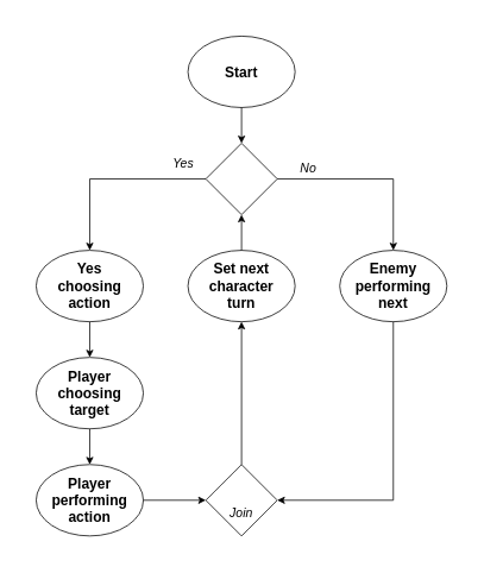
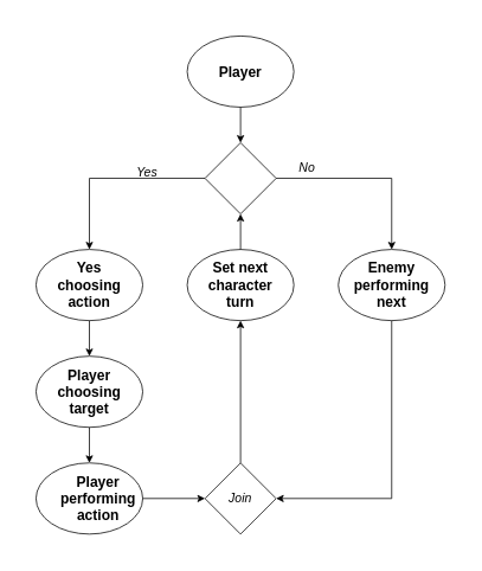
  <mxCell id="0" />
  <mxCell id="1" parent="0" />
  <mxCell id="2" value="" style="rounded=0;whiteSpace=wrap;html=1;strokeColor=none;" vertex="1" parent="1"><mxGeometry width="500" height="600" as="geometry" x="20" y="20" /></mxCell>
  <mxCell id="3" value="" style="ellipse;whiteSpace=wrap;html=1;" vertex="1" parent="1"><mxGeometry x="210" y="40" width="120" height="80" as="geometry" /></mxCell>
- <mxCell id="4" value="&lt;font style=&quot;font-size: 16px;&quot;&gt;&lt;b&gt;Start&lt;br&gt;&lt;/b&gt;&lt;/font&gt;" style="text;html=1;align=center;verticalAlign=middle;whiteSpace=wrap;rounded=0;" vertex="1" parent="1"><mxGeometry x="225" y="52.5" width="90" height="55" as="geometry" /></mxCell>
+ <mxCell id="4" value="&lt;font style=&quot;font-size: 16px;&quot;&gt;&lt;b&gt;Player&lt;br&gt;&lt;/b&gt;&lt;/font&gt;" style="text;html=1;align=center;verticalAlign=middle;whiteSpace=wrap;rounded=0;" vertex="1" parent="1"><mxGeometry x="225" y="52.5" width="90" height="55" as="geometry" /></mxCell>
  <mxCell id="5" value="" style="rhombus;whiteSpace=wrap;html=1;" vertex="1" parent="1"><mxGeometry x="230" y="160" width="80" height="80" as="geometry" /></mxCell>
  <mxCell id="6" value="" style="endArrow=classic;html=1;rounded=0;exitX=0.5;exitY=1;exitDx=0;exitDy=0;entryX=0.5;entryY=0;entryDx=0;entryDy=0;" edge="1" parent="1" source="3" target="5"><mxGeometry width="50" height="50" relative="1" as="geometry"><mxPoint x="200" y="370" as="sourcePoint" /><mxPoint x="250" y="320" as="targetPoint" /></mxGeometry></mxCell>
  <mxCell id="7" value="" style="ellipse;whiteSpace=wrap;html=1;" vertex="1" parent="1"><mxGeometry x="40" y="280" width="120" height="80" as="geometry" /></mxCell>
  <mxCell id="8" value="&lt;font style=&quot;font-size: 16px;&quot;&gt;&lt;b&gt;Yes choosing action&lt;br&gt;&lt;/b&gt;&lt;/font&gt;" style="text;html=1;align=center;verticalAlign=middle;whiteSpace=wrap;rounded=0;" vertex="1" parent="1"><mxGeometry x="55" y="292.5" width="90" height="55" as="geometry" /></mxCell>
  <mxCell id="9" value="" style="ellipse;whiteSpace=wrap;html=1;" vertex="1" parent="1"><mxGeometry x="40" y="400" width="120" height="80" as="geometry" /></mxCell>
  <mxCell id="10" value="&lt;font style=&quot;font-size: 16px;&quot;&gt;&lt;b&gt;Player choosing target&lt;br&gt;&lt;/b&gt;&lt;/font&gt;" style="text;html=1;align=center;verticalAlign=middle;whiteSpace=wrap;rounded=0;" vertex="1" parent="1"><mxGeometry x="55" y="412.5" width="90" height="55" as="geometry" /></mxCell>
  <mxCell id="11" value="" style="ellipse;whiteSpace=wrap;html=1;" vertex="1" parent="1"><mxGeometry x="40" y="520" width="120" height="80" as="geometry" /></mxCell>
- <mxCell id="12" value="&lt;font style=&quot;font-size: 16px;&quot;&gt;&lt;b&gt;Player performing action&lt;br&gt;&lt;/b&gt;&lt;/font&gt;" style="text;html=1;align=center;verticalAlign=middle;whiteSpace=wrap;rounded=0;" vertex="1" parent="1"><mxGeometry x="55" y="532.5" width="90" height="55" as="geometry" /></mxCell>
+ <mxCell id="12" value="&lt;font style=&quot;font-size: 16px;&quot;&gt;&lt;b&gt;Player performing action&lt;br&gt;&lt;/b&gt;&lt;/font&gt;" style="text;html=1;align=center;verticalAlign=middle;whiteSpace=wrap;rounded=0;" vertex="1" parent="1"><mxGeometry x="65" y="532.5" width="90" height="55" as="geometry" /></mxCell>
  <mxCell id="13" value="" style="endArrow=classic;html=1;rounded=0;exitX=0.5;exitY=1;exitDx=0;exitDy=0;entryX=0.5;entryY=0;entryDx=0;entryDy=0;" edge="1" parent="1" source="7" target="9"><mxGeometry width="50" height="50" relative="1" as="geometry"><mxPoint x="-120" y="310" as="sourcePoint" /><mxPoint x="-70" y="260" as="targetPoint" /></mxGeometry></mxCell>
  <mxCell id="14" value="" style="endArrow=classic;html=1;rounded=0;exitX=0.5;exitY=1;exitDx=0;exitDy=0;entryX=0.5;entryY=0;entryDx=0;entryDy=0;" edge="1" parent="1" source="9" target="11"><mxGeometry width="50" height="50" relative="1" as="geometry"><mxPoint x="-150" y="500" as="sourcePoint" /><mxPoint x="-100" y="450" as="targetPoint" /></mxGeometry></mxCell>
  <mxCell id="15" value="" style="ellipse;whiteSpace=wrap;html=1;" vertex="1" parent="1"><mxGeometry x="380" y="280" width="120" height="80" as="geometry" /></mxCell>
  <mxCell id="16" value="&lt;font style=&quot;font-size: 16px;&quot;&gt;&lt;b&gt;Enemy performing next&lt;br&gt;&lt;/b&gt;&lt;/font&gt;" style="text;html=1;align=center;verticalAlign=middle;whiteSpace=wrap;rounded=0;" vertex="1" parent="1"><mxGeometry x="395" y="292.5" width="90" height="55" as="geometry" /></mxCell>
  <mxCell id="17" value="" style="endArrow=classic;html=1;rounded=0;exitX=0;exitY=0.5;exitDx=0;exitDy=0;entryX=0.5;entryY=0;entryDx=0;entryDy=0;" edge="1" parent="1" source="5" target="7"><mxGeometry width="50" height="50" relative="1" as="geometry"><mxPoint x="50" y="230" as="sourcePoint" /><mxPoint x="100" y="180" as="targetPoint" /><Array as="points"><mxPoint x="100" y="200" /></Array></mxGeometry></mxCell>
  <mxCell id="18" value="" style="endArrow=classic;html=1;rounded=0;exitX=1;exitY=0.5;exitDx=0;exitDy=0;entryX=0.5;entryY=0;entryDx=0;entryDy=0;" edge="1" parent="1" source="5" target="15"><mxGeometry width="50" height="50" relative="1" as="geometry"><mxPoint x="390" y="240" as="sourcePoint" /><mxPoint x="440" y="190" as="targetPoint" /><Array as="points"><mxPoint x="440" y="200" /></Array></mxGeometry></mxCell>
- <mxCell id="19" value="&lt;font size=&quot;1&quot;&gt;&lt;i style=&quot;font-size: 14px;&quot;&gt;Yes&lt;/i&gt;&lt;/font&gt;" style="text;html=1;align=center;verticalAlign=middle;whiteSpace=wrap;rounded=0;" vertex="1" parent="1"><mxGeometry x="185" y="170" width="40" height="25" as="geometry" /></mxCell>
+ <mxCell id="19" value="&lt;font size=&quot;1&quot;&gt;&lt;i style=&quot;font-size: 14px;&quot;&gt;Yes&lt;/i&gt;&lt;/font&gt;" style="text;html=1;align=center;verticalAlign=middle;whiteSpace=wrap;rounded=0;" vertex="1" parent="1"><mxGeometry x="145" y="180" width="40" height="25" as="geometry" /></mxCell>
  <mxCell id="20" value="&lt;font size=&quot;1&quot;&gt;&lt;i style=&quot;font-size: 14px;&quot;&gt;No&lt;/i&gt;&lt;/font&gt;" style="text;html=1;align=center;verticalAlign=middle;whiteSpace=wrap;rounded=0;" vertex="1" parent="1"><mxGeometry x="325" y="175" width="40" height="25" as="geometry" /></mxCell>
  <mxCell id="21" value="" style="ellipse;whiteSpace=wrap;html=1;" vertex="1" parent="1"><mxGeometry x="210" y="280" width="120" height="80" as="geometry" /></mxCell>
  <mxCell id="22" value="&lt;font style=&quot;font-size: 16px;&quot;&gt;&lt;b&gt;Set next character turn&lt;br&gt;&lt;/b&gt;&lt;/font&gt;" style="text;html=1;align=center;verticalAlign=middle;whiteSpace=wrap;rounded=0;" vertex="1" parent="1"><mxGeometry x="225" y="292.5" width="90" height="55" as="geometry" /></mxCell>
  <mxCell id="23" value="" style="endArrow=classic;html=1;rounded=0;exitX=0.5;exitY=0;exitDx=0;exitDy=0;entryX=0.5;entryY=1;entryDx=0;entryDy=0;" edge="1" parent="1" source="21" target="5"><mxGeometry width="50" height="50" relative="1" as="geometry"><mxPoint x="350" y="270" as="sourcePoint" /><mxPoint x="400" y="220" as="targetPoint" /></mxGeometry></mxCell>
  <mxCell id="24" value="" style="rhombus;whiteSpace=wrap;html=1;" vertex="1" parent="1"><mxGeometry x="230" y="520" width="80" height="80" as="geometry" /></mxCell>
  <mxCell id="25" value="" style="endArrow=classic;html=1;rounded=0;exitX=1;exitY=0.5;exitDx=0;exitDy=0;entryX=0;entryY=0.5;entryDx=0;entryDy=0;" edge="1" parent="1" source="11" target="24"><mxGeometry width="50" height="50" relative="1" as="geometry"><mxPoint x="220" y="510" as="sourcePoint" /><mxPoint x="270" y="460" as="targetPoint" /></mxGeometry></mxCell>
  <mxCell id="26" value="" style="endArrow=classic;html=1;rounded=0;exitX=0.5;exitY=0;exitDx=0;exitDy=0;entryX=0.5;entryY=1;entryDx=0;entryDy=0;" edge="1" parent="1" source="24" target="21"><mxGeometry width="50" height="50" relative="1" as="geometry"><mxPoint x="240" y="510" as="sourcePoint" /><mxPoint x="290" y="460" as="targetPoint" /></mxGeometry></mxCell>
  <mxCell id="27" value="" style="endArrow=classic;html=1;rounded=0;exitX=0.5;exitY=1;exitDx=0;exitDy=0;entryX=1;entryY=0.5;entryDx=0;entryDy=0;" edge="1" parent="1" source="15" target="24"><mxGeometry width="50" height="50" relative="1" as="geometry"><mxPoint x="400" y="540" as="sourcePoint" /><mxPoint x="450" y="490" as="targetPoint" /><Array as="points"><mxPoint x="440" y="560" /></Array></mxGeometry></mxCell>
- <mxCell id="28" value="&lt;font style=&quot;font-size: 14px;&quot;&gt;&lt;i&gt;Join&lt;br&gt;&lt;/i&gt;&lt;/font&gt;" style="text;html=1;align=center;verticalAlign=middle;whiteSpace=wrap;rounded=0;" vertex="1" parent="1"><mxGeometry x="240" y="557.5" width="60" height="35" as="geometry" /></mxCell>
+ <mxCell id="28" value="&lt;font style=&quot;font-size: 14px;&quot;&gt;&lt;i&gt;Join&lt;br&gt;&lt;/i&gt;&lt;/font&gt;" style="text;html=1;align=center;verticalAlign=middle;whiteSpace=wrap;rounded=0;" vertex="1" parent="1"><mxGeometry x="240" y="542.5" width="60" height="35" as="geometry" /></mxCell>
